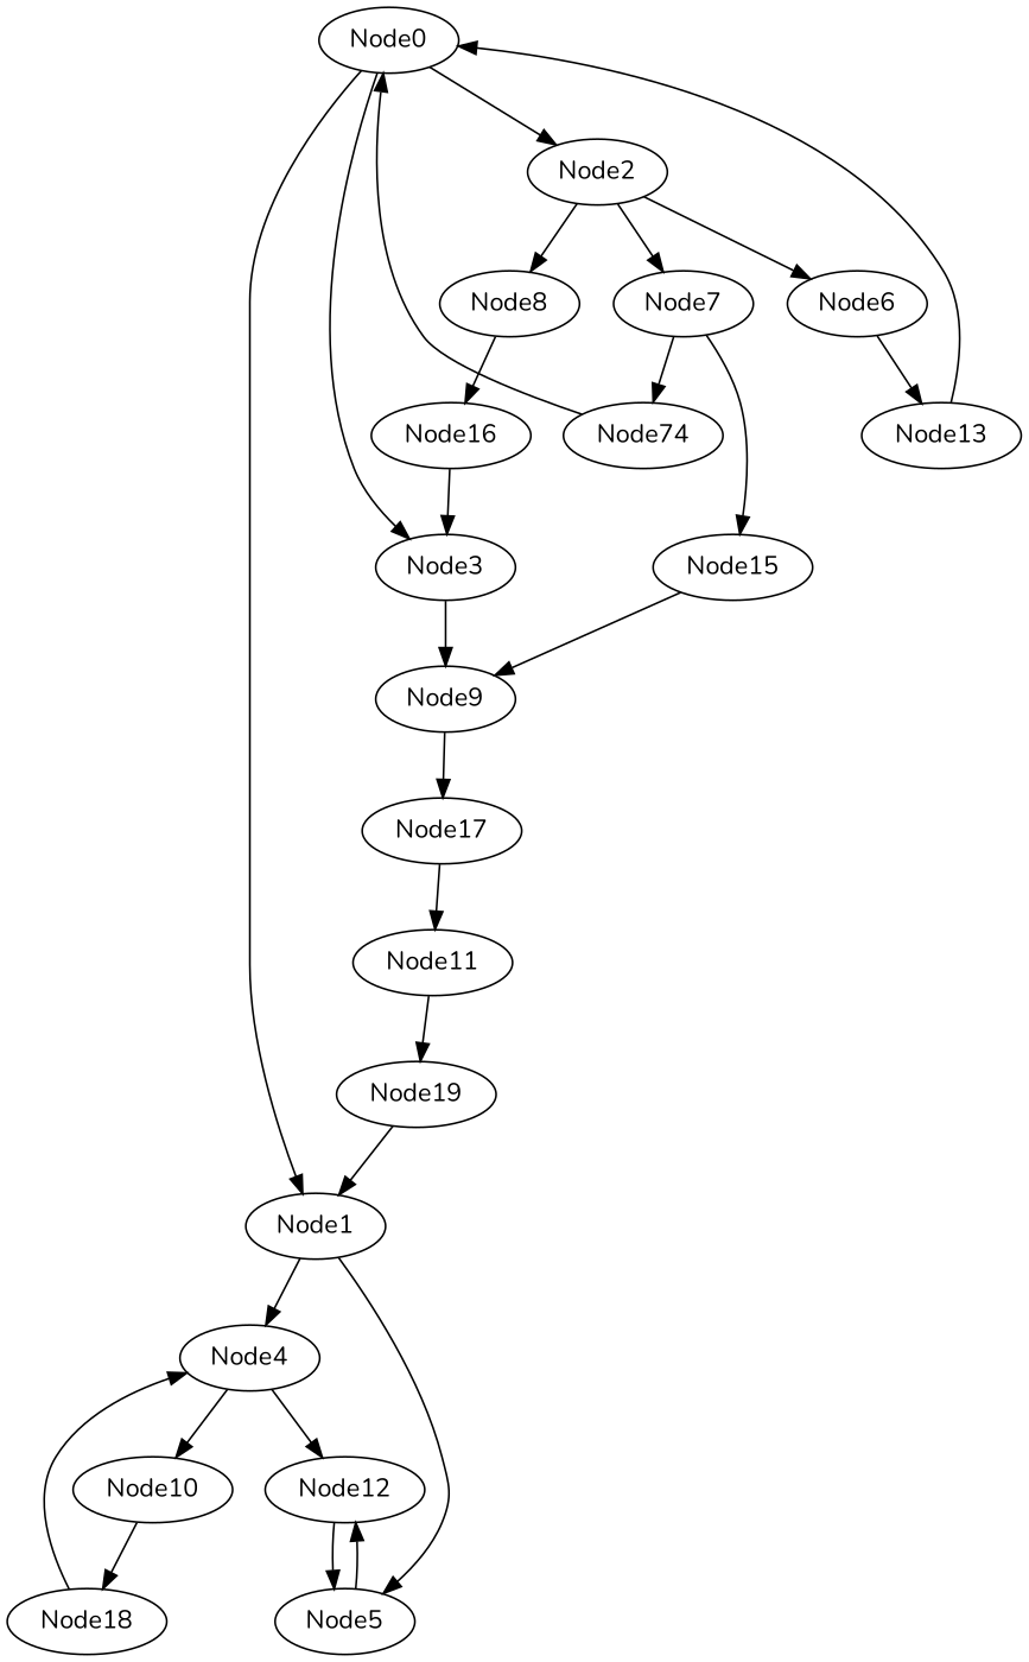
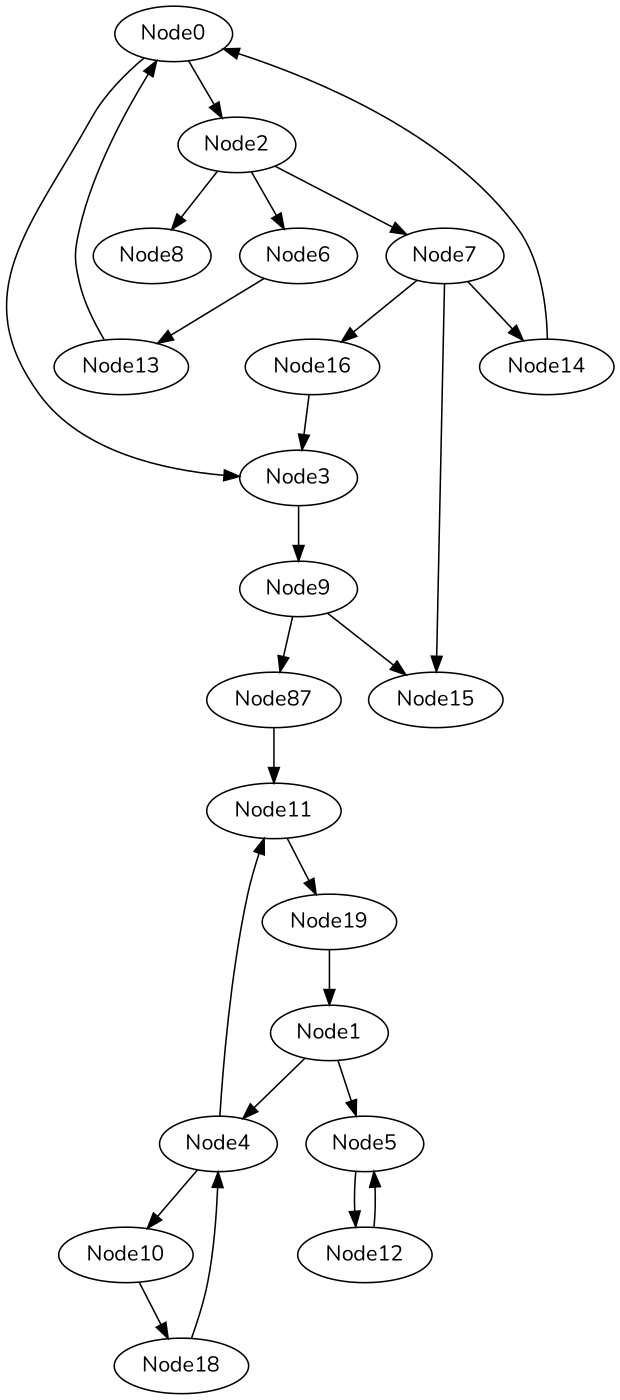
  strict digraph {
    fontname=Nunito
    node [fontname=Nunito]
    edge [fontname=Nunito]
    n1 [label=Node0]
    n2 [label=Node1]
    n3 [label=Node2]
    n4 [label=Node3]
    n5 [label=Node4]
    n6 [label=Node5]
    n7 [label=Node6]
    n8 [label=Node7]
    n9 [label=Node8]
    n10 [label=Node9]
    n11 [label=Node10]
    n12 [label=Node11]
    n13 [label=Node12]
    n14 [label=Node13]
-   n15 [label=Node74]
+   n15 [label=Node14]
    n16 [label=Node15]
    n17 [label=Node16]
-   n18 [label=Node17]
+   n18 [label=Node87]
    n19 [label=Node18]
    n20 [label=Node19]
-   n1 -> n2
    n1 -> n3
    n1 -> n4
    n2 -> n5
    n2 -> n6
    n3 -> n7
    n3 -> n8
    n3 -> n9
    n4 -> n10
    n5 -> n11
-   n5 -> n13
+   n5 -> n12
    n6 -> n13
    n7 -> n14
    n8 -> n15
    n8 -> n16
-   n9 -> n17
+   n8 -> n17
    n10 -> n18
    n11 -> n19
    n12 -> n20
    n13 -> n6
    n14 -> n1
    n15 -> n1
-   n16 -> n10
+   n10 -> n16
    n17 -> n4
    n18 -> n12
    n19 -> n5
    n20 -> n2
  }
